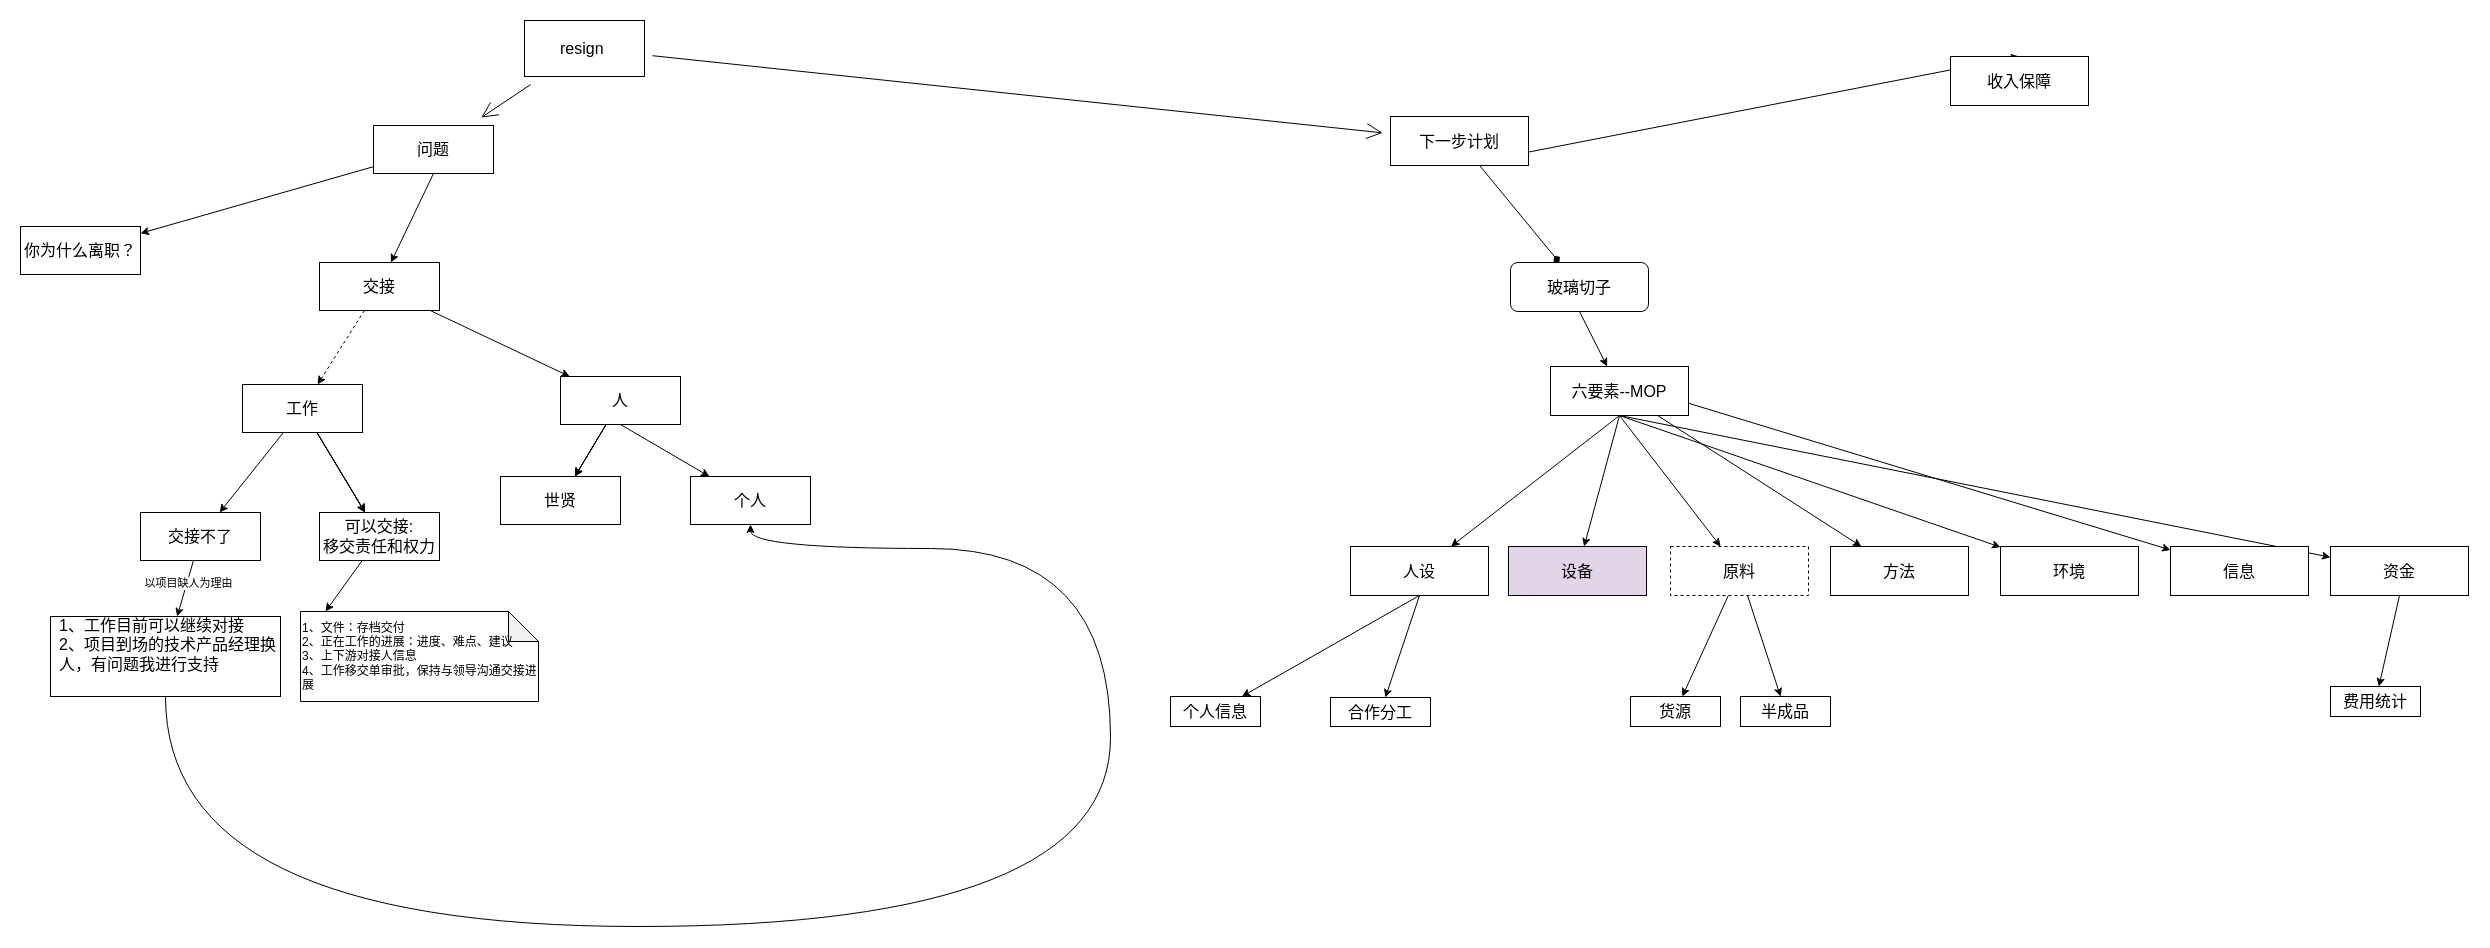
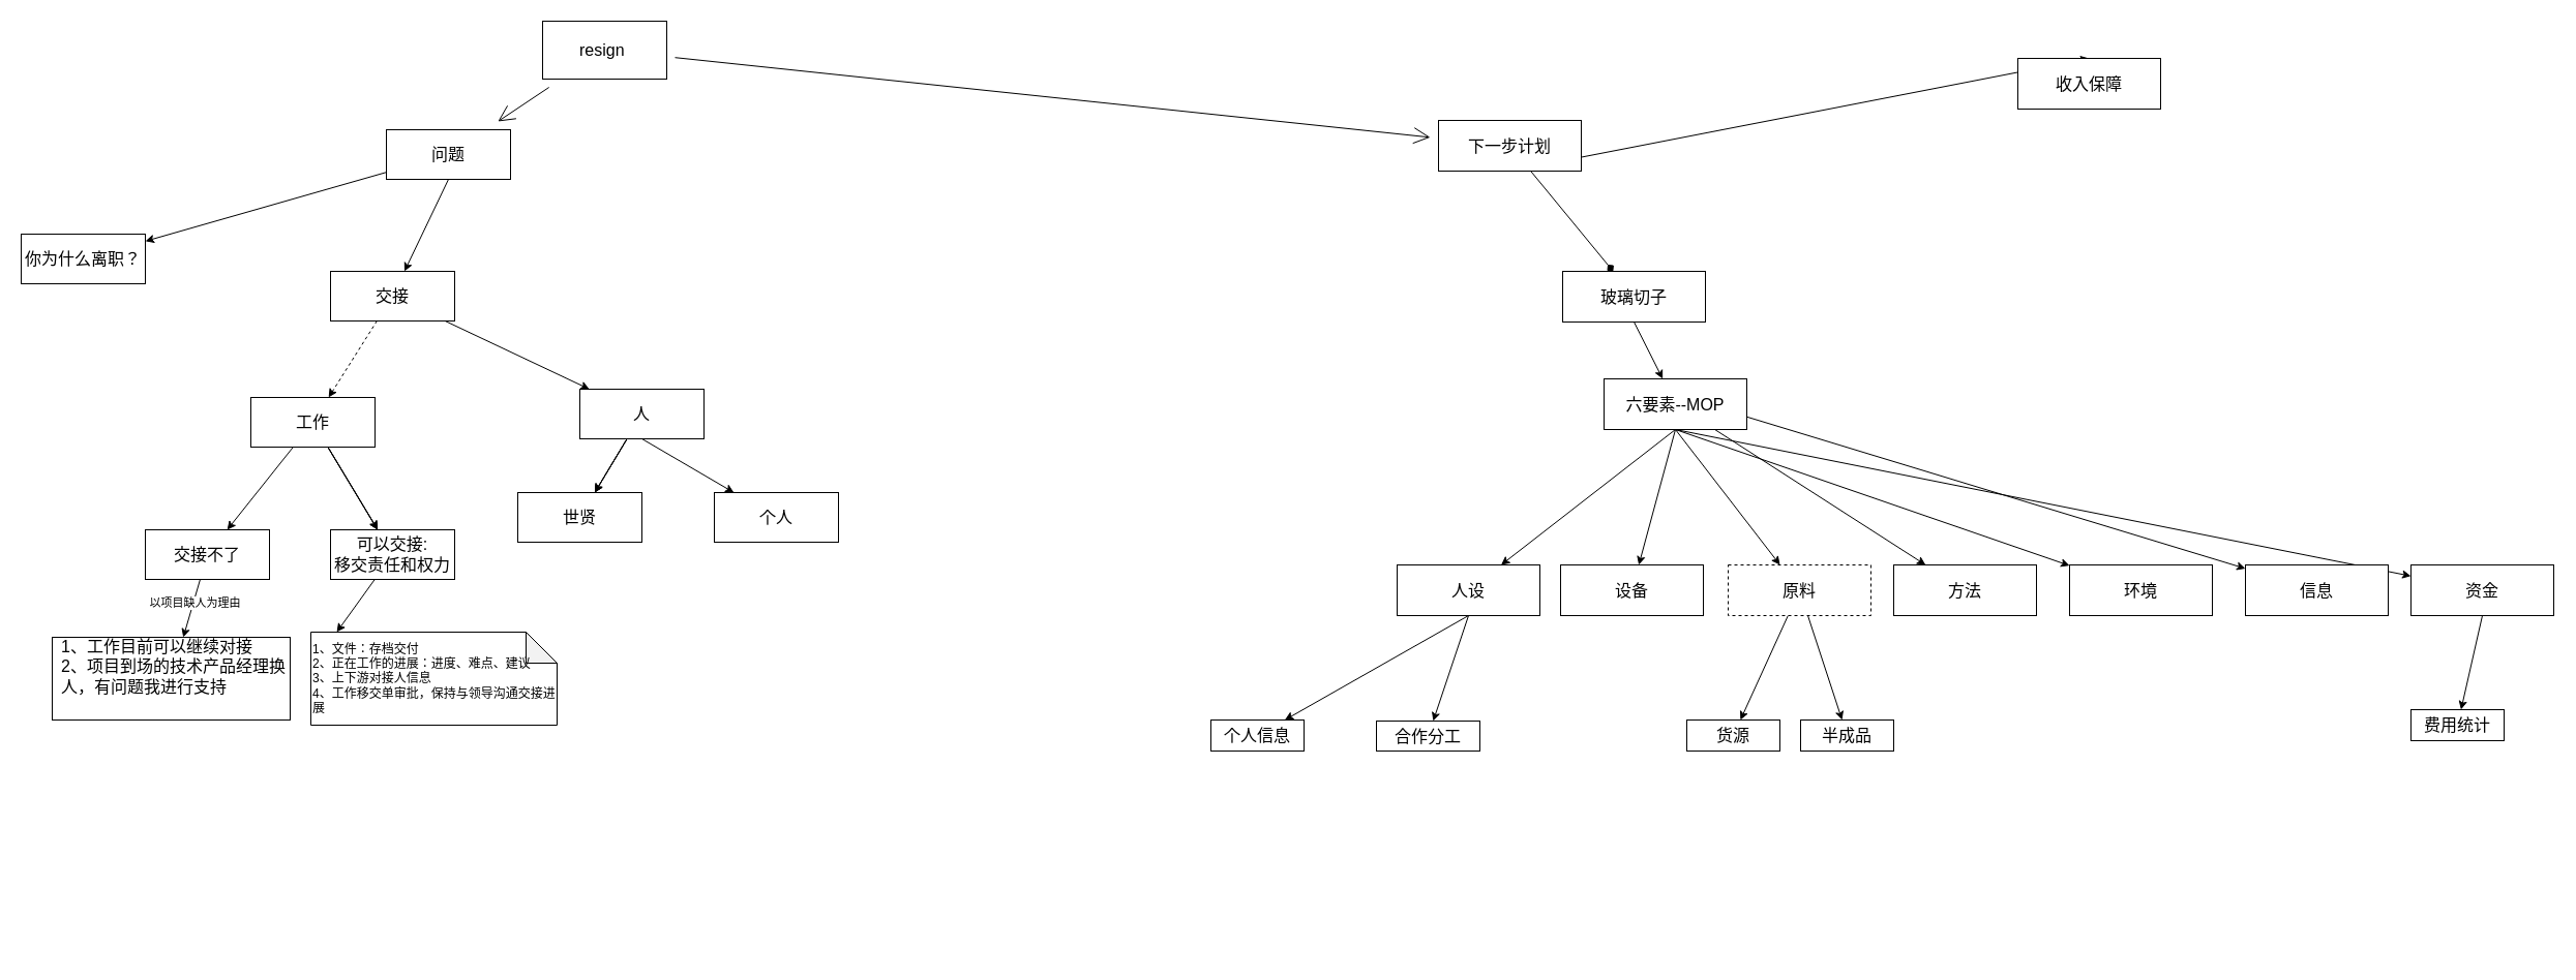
  <mxCell id="0" />
  <mxCell id="1" parent="0" />
  <mxCell id="2" value="" style="rounded=1;orthogonalLoop=1;jettySize=auto;html=1;fontSize=12;endArrow=open;startSize=14;endSize=14;sourcePerimeterSpacing=8;targetPerimeterSpacing=8;" parent="1" source="4" target="7" edge="1"><mxGeometry relative="1" as="geometry" /></mxCell>
  <mxCell id="3" value="" style="rounded=1;orthogonalLoop=1;jettySize=auto;html=1;fontSize=12;endArrow=open;startSize=14;endSize=14;sourcePerimeterSpacing=8;targetPerimeterSpacing=8;" parent="1" source="4" target="10" edge="1"><mxGeometry relative="1" as="geometry" /></mxCell>
  <mxCell id="4" value="resign&amp;nbsp;" style="whiteSpace=wrap;html=1;fontSize=16;" parent="1" vertex="1"><mxGeometry x="524" y="20" width="120" height="56" as="geometry" /></mxCell>
  <mxCell id="5" style="rounded=1;orthogonalLoop=1;jettySize=auto;html=1;" parent="1" source="7" target="11" edge="1"><mxGeometry relative="1" as="geometry" /></mxCell>
  <mxCell id="6" style="rounded=1;orthogonalLoop=1;jettySize=auto;html=1;exitX=0.5;exitY=1;exitDx=0;exitDy=0;" parent="1" source="7" target="14" edge="1"><mxGeometry relative="1" as="geometry" /></mxCell>
  <mxCell id="7" value="问题" style="whiteSpace=wrap;html=1;fontSize=16;" parent="1" vertex="1"><mxGeometry x="373" y="125" width="120" height="48" as="geometry" /></mxCell>
  <mxCell id="8" style="rounded=0;orthogonalLoop=1;jettySize=auto;html=1;endArrow=diamond;" edge="1" parent="1" source="10" target="36"><mxGeometry relative="1" as="geometry" /></mxCell>
  <mxCell id="9" style="rounded=0;orthogonalLoop=1;jettySize=auto;html=1;exitX=0.5;exitY=1;exitDx=0;exitDy=0;entryX=0.5;entryY=0;entryDx=0;entryDy=0;" edge="1" parent="1" source="10" target="37"><mxGeometry relative="1" as="geometry" /></mxCell>
  <mxCell id="10" value="下一步计划" style="whiteSpace=wrap;html=1;fontSize=16;" parent="1" vertex="1"><mxGeometry x="1390" y="116" width="138" height="49" as="geometry" /></mxCell>
  <mxCell id="11" value="你为什么离职？" style="whiteSpace=wrap;html=1;fontSize=16;" parent="1" vertex="1"><mxGeometry x="20" y="226" width="120" height="48" as="geometry" /></mxCell>
  <mxCell id="12" style="rounded=1;orthogonalLoop=1;jettySize=auto;html=1;dashed=1;" parent="1" source="14" target="19" edge="1"><mxGeometry relative="1" as="geometry" /></mxCell>
  <mxCell id="13" style="rounded=1;orthogonalLoop=1;jettySize=auto;html=1;" parent="1" source="14" target="24" edge="1"><mxGeometry relative="1" as="geometry" /></mxCell>
  <mxCell id="14" value="交接" style="whiteSpace=wrap;html=1;fontSize=16;" parent="1" vertex="1"><mxGeometry x="319" y="262" width="120" height="48" as="geometry" /></mxCell>
  <mxCell id="15" style="rounded=1;orthogonalLoop=1;jettySize=auto;html=1;" parent="1" source="19" target="26" edge="1"><mxGeometry relative="1" as="geometry" /></mxCell>
  <mxCell id="16" value="" style="rounded=1;orthogonalLoop=1;jettySize=auto;html=1;" parent="1" source="19" target="26" edge="1"><mxGeometry relative="1" as="geometry" /></mxCell>
  <mxCell id="17" value="" style="rounded=1;orthogonalLoop=1;jettySize=auto;html=1;" parent="1" source="19" target="26" edge="1"><mxGeometry relative="1" as="geometry" /></mxCell>
  <mxCell id="18" style="rounded=1;orthogonalLoop=1;jettySize=auto;html=1;" parent="1" source="19" target="29" edge="1"><mxGeometry relative="1" as="geometry" /></mxCell>
  <mxCell id="19" value="工作" style="whiteSpace=wrap;html=1;fontSize=16;" parent="1" vertex="1"><mxGeometry x="242" y="384" width="120" height="48" as="geometry" /></mxCell>
  <mxCell id="20" value="" style="edgeStyle=none;rounded=1;orthogonalLoop=1;jettySize=auto;html=1;" parent="1" source="24" target="33" edge="1"><mxGeometry relative="1" as="geometry" /></mxCell>
  <mxCell id="21" value="" style="edgeStyle=none;rounded=1;orthogonalLoop=1;jettySize=auto;html=1;" parent="1" source="24" target="33" edge="1"><mxGeometry relative="1" as="geometry" /></mxCell>
  <mxCell id="22" value="" style="edgeStyle=none;rounded=1;orthogonalLoop=1;jettySize=auto;html=1;" parent="1" source="24" target="33" edge="1"><mxGeometry relative="1" as="geometry" /></mxCell>
  <mxCell id="23" style="edgeStyle=none;rounded=1;orthogonalLoop=1;jettySize=auto;html=1;exitX=0.5;exitY=1;exitDx=0;exitDy=0;" parent="1" source="24" target="34" edge="1"><mxGeometry relative="1" as="geometry" /></mxCell>
  <mxCell id="24" value="人" style="whiteSpace=wrap;html=1;fontSize=16;" parent="1" vertex="1"><mxGeometry x="560" y="376" width="120" height="48" as="geometry" /></mxCell>
  <mxCell id="25" style="edgeStyle=none;rounded=1;orthogonalLoop=1;jettySize=auto;html=1;entryX=0;entryY=0;entryDx=25;entryDy=0;entryPerimeter=0;" parent="1" source="26" target="30" edge="1"><mxGeometry relative="1" as="geometry" /></mxCell>
  <mxCell id="26" value="可以交接:&lt;br&gt;移交责任和权力" style="whiteSpace=wrap;html=1;fontSize=16;" parent="1" vertex="1"><mxGeometry x="319" y="512" width="120" height="48" as="geometry" /></mxCell>
  <mxCell id="27" value="" style="edgeStyle=none;rounded=1;orthogonalLoop=1;jettySize=auto;html=1;" parent="1" source="29" target="32" edge="1"><mxGeometry relative="1" as="geometry" /></mxCell>
  <mxCell id="28" value="以项目缺人为理由" style="edgeLabel;html=1;align=center;verticalAlign=middle;resizable=0;points=[];" parent="27" vertex="1" connectable="0"><mxGeometry x="-0.211" y="1" relative="1" as="geometry"><mxPoint as="offset" /></mxGeometry></mxCell>
  <mxCell id="29" value="交接不了" style="whiteSpace=wrap;html=1;fontSize=16;" parent="1" vertex="1"><mxGeometry x="140" y="512" width="120" height="48" as="geometry" /></mxCell>
  <mxCell id="30" value="1、文件：存档交付&lt;br&gt;2、正在工作的进展：进度、难点、建议&lt;br&gt;3、上下游对接人信息&lt;br&gt;4、工作移交单审批，保持与领导沟通交接进展" style="shape=note;whiteSpace=wrap;html=1;backgroundOutline=1;darkOpacity=0.05;align=left;" parent="1" vertex="1"><mxGeometry x="300" y="611" width="238" height="90" as="geometry" /></mxCell>
- <mxCell id="31" value="" style="edgeStyle=orthogonalEdgeStyle;rounded=1;orthogonalLoop=1;jettySize=auto;html=1;curved=1;" parent="1" source="32" target="34" edge="1"><mxGeometry relative="1" as="geometry"><mxPoint x="165" y="786" as="targetPoint" /><Array as="points"><mxPoint x="165" y="926" /><mxPoint x="1110" y="926" /><mxPoint x="1110" y="548" /></Array></mxGeometry></mxCell>
  <mxCell id="32" value="&lt;table&gt;&lt;tbody&gt;&lt;tr&gt;&lt;td&gt;&lt;br&gt;&lt;/td&gt;&lt;td&gt;1、工作目前可以继续对接&lt;br&gt;2、项目到场的技术产品经理换人，有问题我进行支持&lt;br&gt;&lt;/td&gt;&lt;/tr&gt;&lt;tr&gt;&lt;td&gt;&lt;br&gt;&lt;/td&gt;&lt;td&gt;&lt;br&gt;&lt;/td&gt;&lt;/tr&gt;&lt;/tbody&gt;&lt;/table&gt;" style="whiteSpace=wrap;html=1;fontSize=16;align=left;" parent="1" vertex="1"><mxGeometry x="50" y="616" width="230" height="80" as="geometry" /></mxCell>
  <mxCell id="33" value="世贤" style="whiteSpace=wrap;html=1;fontSize=16;" parent="1" vertex="1"><mxGeometry x="500" y="476" width="120" height="48" as="geometry" /></mxCell>
  <mxCell id="34" value="个人" style="whiteSpace=wrap;html=1;fontSize=16;" parent="1" vertex="1"><mxGeometry x="690" y="476" width="120" height="48" as="geometry" /></mxCell>
  <mxCell id="35" style="edgeStyle=none;rounded=0;orthogonalLoop=1;jettySize=auto;html=1;exitX=0.5;exitY=1;exitDx=0;exitDy=0;" edge="1" parent="1" source="36" target="45"><mxGeometry relative="1" as="geometry" /></mxCell>
- <mxCell id="36" value="玻璃切子" style="whiteSpace=wrap;html=1;fontSize=16;rounded=1;" vertex="1" parent="1"><mxGeometry x="1510" y="262" width="138" height="49" as="geometry" /></mxCell>
+ <mxCell id="36" value="玻璃切子" style="whiteSpace=wrap;html=1;fontSize=16;" vertex="1" parent="1"><mxGeometry x="1510" y="262" width="138" height="49" as="geometry" /></mxCell>
  <mxCell id="37" value="收入保障" style="whiteSpace=wrap;html=1;fontSize=16;" vertex="1" parent="1"><mxGeometry x="1950" y="56" width="138" height="49" as="geometry" /></mxCell>
  <mxCell id="38" style="edgeStyle=none;rounded=0;orthogonalLoop=1;jettySize=auto;html=1;exitX=0.5;exitY=1;exitDx=0;exitDy=0;fontSize=20;" edge="1" parent="1" source="45" target="48"><mxGeometry relative="1" as="geometry" /></mxCell>
  <mxCell id="39" style="edgeStyle=none;rounded=0;orthogonalLoop=1;jettySize=auto;html=1;exitX=0.5;exitY=1;exitDx=0;exitDy=0;fontSize=20;" edge="1" parent="1" source="45" target="49"><mxGeometry relative="1" as="geometry" /></mxCell>
  <mxCell id="40" style="edgeStyle=none;rounded=0;orthogonalLoop=1;jettySize=auto;html=1;exitX=0.5;exitY=1;exitDx=0;exitDy=0;fontSize=20;" edge="1" parent="1" source="45" target="52"><mxGeometry relative="1" as="geometry" /></mxCell>
  <mxCell id="41" style="edgeStyle=none;rounded=0;orthogonalLoop=1;jettySize=auto;html=1;fontSize=20;" edge="1" parent="1" source="45" target="53"><mxGeometry relative="1" as="geometry" /></mxCell>
  <mxCell id="42" style="edgeStyle=none;rounded=0;orthogonalLoop=1;jettySize=auto;html=1;exitX=0.5;exitY=1;exitDx=0;exitDy=0;fontSize=20;" edge="1" parent="1" source="45" target="54"><mxGeometry relative="1" as="geometry" /></mxCell>
  <mxCell id="43" style="edgeStyle=none;rounded=0;orthogonalLoop=1;jettySize=auto;html=1;exitX=1;exitY=0.75;exitDx=0;exitDy=0;fontSize=20;" edge="1" parent="1" source="45" target="55"><mxGeometry relative="1" as="geometry" /></mxCell>
  <mxCell id="44" style="edgeStyle=none;rounded=0;orthogonalLoop=1;jettySize=auto;html=1;exitX=0.5;exitY=1;exitDx=0;exitDy=0;fontSize=20;" edge="1" parent="1" source="45" target="57"><mxGeometry relative="1" as="geometry" /></mxCell>
  <mxCell id="45" value="六要素--MOP" style="whiteSpace=wrap;html=1;fontSize=16;" vertex="1" parent="1"><mxGeometry x="1550" y="366" width="138" height="49" as="geometry" /></mxCell>
  <mxCell id="46" style="edgeStyle=none;rounded=0;orthogonalLoop=1;jettySize=auto;html=1;exitX=0.5;exitY=1;exitDx=0;exitDy=0;fontSize=20;" edge="1" parent="1" source="48" target="58"><mxGeometry relative="1" as="geometry" /></mxCell>
  <mxCell id="47" style="edgeStyle=none;rounded=0;orthogonalLoop=1;jettySize=auto;html=1;exitX=0.5;exitY=1;exitDx=0;exitDy=0;fontSize=20;" edge="1" parent="1" source="48" target="59"><mxGeometry relative="1" as="geometry" /></mxCell>
  <mxCell id="48" value="人设" style="whiteSpace=wrap;html=1;fontSize=16;" vertex="1" parent="1"><mxGeometry x="1350" y="546" width="138" height="49" as="geometry" /></mxCell>
- <mxCell id="49" value="设备" style="whiteSpace=wrap;html=1;fontSize=16;fillColor=#e1d5e7;" vertex="1" parent="1"><mxGeometry x="1508" y="546" width="138" height="49" as="geometry" /></mxCell>
+ <mxCell id="49" value="设备" style="whiteSpace=wrap;html=1;fontSize=16;" vertex="1" parent="1"><mxGeometry x="1508" y="546" width="138" height="49" as="geometry" /></mxCell>
  <mxCell id="50" style="edgeStyle=none;rounded=0;orthogonalLoop=1;jettySize=auto;html=1;fontSize=20;" edge="1" parent="1" source="52" target="60"><mxGeometry relative="1" as="geometry" /></mxCell>
  <mxCell id="51" style="edgeStyle=none;rounded=0;orthogonalLoop=1;jettySize=auto;html=1;fontSize=20;" edge="1" parent="1" source="52" target="61"><mxGeometry relative="1" as="geometry" /></mxCell>
  <mxCell id="52" value="原料" style="whiteSpace=wrap;html=1;fontSize=16;dashed=1;" vertex="1" parent="1"><mxGeometry x="1670" y="546" width="138" height="49" as="geometry" /></mxCell>
  <mxCell id="53" value="方法" style="whiteSpace=wrap;html=1;fontSize=16;" vertex="1" parent="1"><mxGeometry x="1830" y="546" width="138" height="49" as="geometry" /></mxCell>
  <mxCell id="54" value="环境" style="whiteSpace=wrap;html=1;fontSize=16;" vertex="1" parent="1"><mxGeometry x="2000" y="546" width="138" height="49" as="geometry" /></mxCell>
  <mxCell id="55" value="信息" style="whiteSpace=wrap;html=1;fontSize=16;" vertex="1" parent="1"><mxGeometry x="2170" y="546" width="138" height="49" as="geometry" /></mxCell>
  <mxCell id="56" style="edgeStyle=none;rounded=0;orthogonalLoop=1;jettySize=auto;html=1;exitX=0.5;exitY=1;exitDx=0;exitDy=0;fontSize=20;" edge="1" parent="1" source="57" target="62"><mxGeometry relative="1" as="geometry" /></mxCell>
  <mxCell id="57" value="资金" style="whiteSpace=wrap;html=1;fontSize=16;" vertex="1" parent="1"><mxGeometry x="2330" y="546" width="138" height="49" as="geometry" /></mxCell>
  <mxCell id="58" value="个人信息" style="whiteSpace=wrap;html=1;fontSize=16;" vertex="1" parent="1"><mxGeometry x="1170" y="696" width="90" height="30" as="geometry" /></mxCell>
  <mxCell id="59" value="合作分工" style="whiteSpace=wrap;html=1;fontSize=16;" vertex="1" parent="1"><mxGeometry x="1330" y="697" width="100" height="29" as="geometry" /></mxCell>
  <mxCell id="60" value="货源" style="whiteSpace=wrap;html=1;fontSize=16;" vertex="1" parent="1"><mxGeometry x="1630" y="696" width="90" height="30" as="geometry" /></mxCell>
  <mxCell id="61" value="半成品" style="whiteSpace=wrap;html=1;fontSize=16;" vertex="1" parent="1"><mxGeometry x="1740" y="696" width="90" height="30" as="geometry" /></mxCell>
  <mxCell id="62" value="费用统计" style="whiteSpace=wrap;html=1;fontSize=16;" vertex="1" parent="1"><mxGeometry x="2330" y="686" width="90" height="30" as="geometry" /></mxCell>
